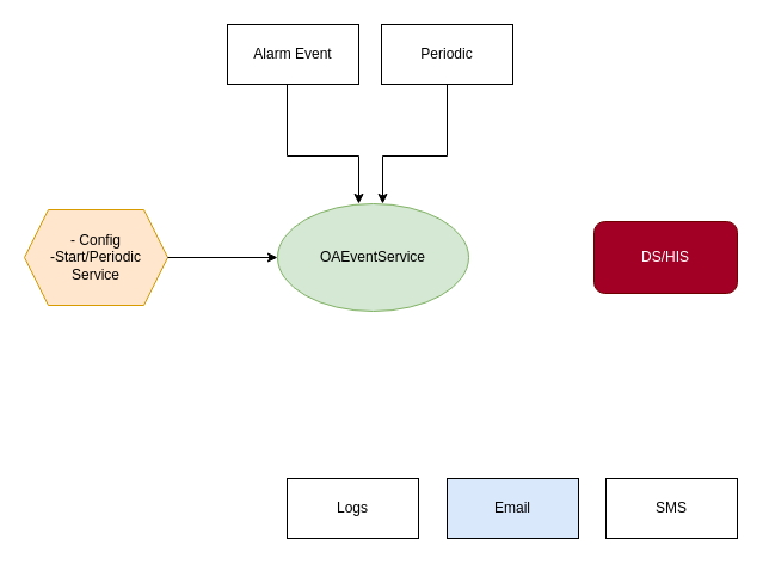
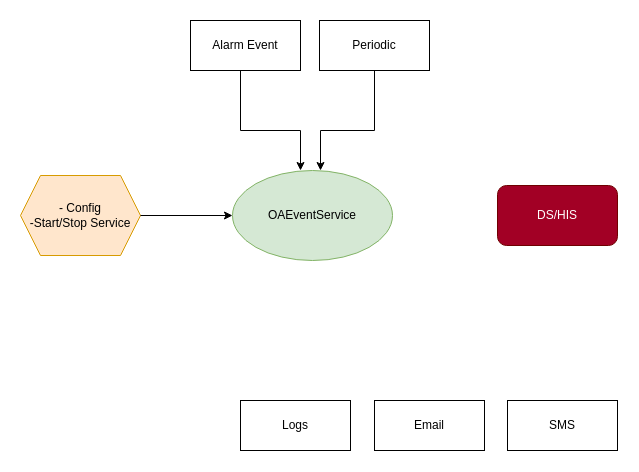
  <mxCell id="0" />
  <mxCell id="1" parent="0" />
  <mxCell id="2" value="OAEventService" style="ellipse;whiteSpace=wrap;html=1;align=center;fillColor=#d5e8d4;strokeColor=#82b366;" vertex="1" parent="1"><mxGeometry x="232" y="170" width="160" height="90" as="geometry" /></mxCell>
  <mxCell id="3" style="edgeStyle=orthogonalEdgeStyle;rounded=0;orthogonalLoop=1;jettySize=auto;html=1;exitX=0.5;exitY=1;exitDx=0;exitDy=0;entryX=0.425;entryY=0;entryDx=0;entryDy=0;entryPerimeter=0;" edge="1" parent="1" source="4" target="2"><mxGeometry relative="1" as="geometry"><mxPoint x="290" y="130" as="targetPoint" /><Array as="points"><mxPoint x="240" y="70" /><mxPoint x="240" y="130" /><mxPoint x="300" y="130" /></Array></mxGeometry></mxCell>
  <mxCell id="4" value="Alarm Event" style="html=1;whiteSpace=wrap;" vertex="1" parent="1"><mxGeometry x="190" y="20" width="110" height="50" as="geometry" /></mxCell>
  <mxCell id="5" style="edgeStyle=orthogonalEdgeStyle;rounded=0;orthogonalLoop=1;jettySize=auto;html=1;" edge="1" parent="1" source="6"><mxGeometry relative="1" as="geometry"><mxPoint x="320" y="170" as="targetPoint" /><Array as="points"><mxPoint x="374" y="130" /><mxPoint x="320" y="130" /></Array></mxGeometry></mxCell>
  <mxCell id="6" value="Periodic" style="html=1;whiteSpace=wrap;" vertex="1" parent="1"><mxGeometry x="319" y="20" width="110" height="50" as="geometry" /></mxCell>
- <mxCell id="7" value="Email" style="html=1;whiteSpace=wrap;fillColor=#dae8fc;" vertex="1" parent="1"><mxGeometry x="374" y="400" width="110" height="50" as="geometry" /></mxCell>
+ <mxCell id="7" value="Email" style="html=1;whiteSpace=wrap;" vertex="1" parent="1"><mxGeometry x="374" y="400" width="110" height="50" as="geometry" /></mxCell>
  <mxCell id="8" value="SMS" style="html=1;whiteSpace=wrap;" vertex="1" parent="1"><mxGeometry x="507" y="400" width="110" height="50" as="geometry" /></mxCell>
- <mxCell id="9" value="- Config&lt;br&gt;-Start/Periodic Service" style="shape=hexagon;perimeter=hexagonPerimeter2;whiteSpace=wrap;html=1;fixedSize=1;fillColor=#ffe6cc;strokeColor=#d79b00;" vertex="1" parent="1"><mxGeometry x="20" y="175" width="120" height="80" as="geometry" /></mxCell>
+ <mxCell id="9" value="- Config&lt;br&gt;-Start/Stop Service" style="shape=hexagon;perimeter=hexagonPerimeter2;whiteSpace=wrap;html=1;fixedSize=1;fillColor=#ffe6cc;strokeColor=#d79b00;" vertex="1" parent="1"><mxGeometry x="20" y="175" width="120" height="80" as="geometry" /></mxCell>
  <mxCell id="10" style="edgeStyle=orthogonalEdgeStyle;rounded=0;orthogonalLoop=1;jettySize=auto;html=1;entryX=0;entryY=0.5;entryDx=0;entryDy=0;" edge="1" parent="1" source="9" target="2"><mxGeometry relative="1" as="geometry" /></mxCell>
  <mxCell id="11" value="DS/HIS" style="rounded=1;whiteSpace=wrap;html=1;fillColor=#a20025;fontColor=#ffffff;strokeColor=#6F0000;" vertex="1" parent="1"><mxGeometry x="497" y="185" width="120" height="60" as="geometry" /></mxCell>
  <mxCell id="12" value="Logs" style="html=1;whiteSpace=wrap;" vertex="1" parent="1"><mxGeometry x="240" y="400" width="110" height="50" as="geometry" /></mxCell>
